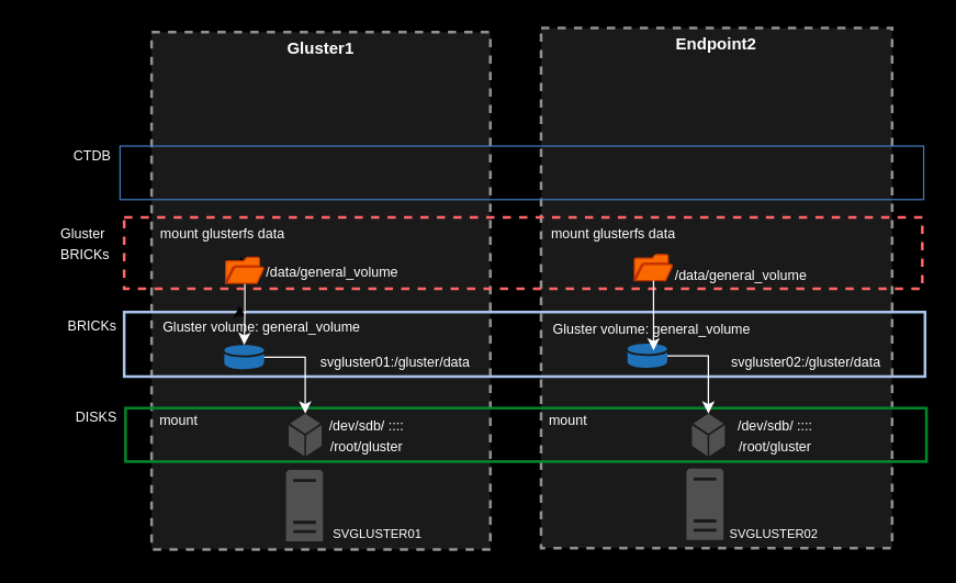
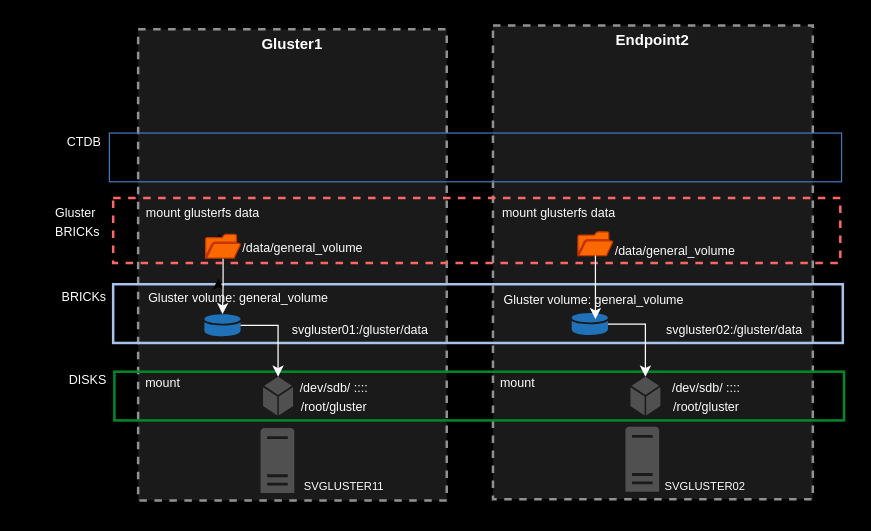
  <mxCell id="0" />
  <mxCell id="1" parent="0" />
  <mxCell id="2" value="&lt;font color=&quot;#ffffff&quot;&gt;&lt;b&gt;Gluster1&lt;/b&gt;&lt;/font&gt;" style="fontStyle=0;verticalAlign=top;align=center;spacingTop=-2;fillColor=#1A1A1A;rounded=0;whiteSpace=wrap;html=1;strokeColor=#919191;strokeWidth=2;dashed=1;container=1;collapsible=0;expand=0;recursiveResize=0;" parent="1" vertex="1"><mxGeometry x="110" y="23" width="247" height="377" as="geometry" /></mxCell>
- <mxCell id="3" value="&lt;font color=&quot;#ffffff&quot;&gt;&lt;font style=&quot;font-size: 9px;&quot;&gt;SVGLUSTER01&lt;/font&gt;&lt;br&gt;&lt;/font&gt;" style="text;html=1;strokeColor=none;fillColor=none;align=center;verticalAlign=middle;whiteSpace=wrap;rounded=0;" parent="2" vertex="1"><mxGeometry x="135" y="350" width="60" height="30" as="geometry" /></mxCell>
+ <mxCell id="3" value="&lt;font color=&quot;#ffffff&quot;&gt;&lt;font style=&quot;font-size: 9px;&quot;&gt;SVGLUSTER11&lt;/font&gt;&lt;br&gt;&lt;/font&gt;" style="text;html=1;strokeColor=none;fillColor=none;align=center;verticalAlign=middle;whiteSpace=wrap;rounded=0;" parent="2" vertex="1"><mxGeometry x="135" y="350" width="60" height="30" as="geometry" /></mxCell>
  <mxCell id="4" value="" style="sketch=0;pointerEvents=1;shadow=0;dashed=0;html=1;strokeColor=none;fillColor=#505050;labelPosition=center;verticalLabelPosition=bottom;verticalAlign=top;outlineConnect=0;align=center;shape=mxgraph.office.servers.server_generic;" parent="2" vertex="1"><mxGeometry x="98" y="319" width="27" height="52" as="geometry" /></mxCell>
  <mxCell id="5" value="&lt;font color=&quot;#ffffff&quot;&gt;&lt;font size=&quot;1&quot;&gt;Gluster volume: general_volume&lt;/font&gt;&lt;br&gt;&lt;/font&gt;" style="text;html=1;strokeColor=none;fillColor=none;align=center;verticalAlign=middle;whiteSpace=wrap;rounded=0;" parent="2" vertex="1"><mxGeometry y="200" width="161" height="30" as="geometry" /></mxCell>
  <mxCell id="6" value="&lt;font color=&quot;#ffffff&quot;&gt;&lt;font size=&quot;1&quot;&gt;svgluster01:/gluster/data&lt;/font&gt;&lt;br&gt;&lt;/font&gt;" style="text;html=1;strokeColor=none;fillColor=none;align=center;verticalAlign=middle;whiteSpace=wrap;rounded=0;" parent="2" vertex="1"><mxGeometry x="106" y="225" width="144" height="30" as="geometry" /></mxCell>
  <mxCell id="7" value="" style="sketch=0;shadow=0;dashed=0;html=1;strokeColor=none;labelPosition=center;verticalLabelPosition=bottom;verticalAlign=top;outlineConnect=0;align=center;shape=mxgraph.office.databases.database_mini_1;fillColor=#2072B8;" parent="2" vertex="1"><mxGeometry x="53" y="228" width="29" height="18" as="geometry" /></mxCell>
  <mxCell id="8" value="&lt;font color=&quot;#ffffff&quot;&gt;&lt;b&gt;Endpoint2&lt;/b&gt;&lt;/font&gt;" style="fontStyle=0;verticalAlign=top;align=center;spacingTop=-2;fillColor=#1A1A1A;rounded=0;whiteSpace=wrap;html=1;strokeColor=#919191;strokeWidth=2;dashed=1;container=1;collapsible=0;expand=0;recursiveResize=0;" parent="1" vertex="1"><mxGeometry x="394" y="20" width="256" height="379" as="geometry" /></mxCell>
  <mxCell id="9" value="" style="sketch=0;pointerEvents=1;shadow=0;dashed=0;html=1;strokeColor=none;fillColor=#505050;labelPosition=center;verticalLabelPosition=bottom;verticalAlign=top;outlineConnect=0;align=center;shape=mxgraph.office.servers.server_generic;" parent="8" vertex="1"><mxGeometry x="106" y="321" width="27" height="52" as="geometry" /></mxCell>
  <mxCell id="10" value="&lt;font color=&quot;#ffffff&quot;&gt;&lt;font style=&quot;font-size: 9px;&quot;&gt;SVGLUSTER02&lt;/font&gt;&lt;br&gt;&lt;/font&gt;" style="text;html=1;strokeColor=none;fillColor=none;align=center;verticalAlign=middle;whiteSpace=wrap;rounded=0;" parent="8" vertex="1"><mxGeometry x="140" y="353" width="60" height="30" as="geometry" /></mxCell>
  <mxCell id="11" value="" style="fontStyle=0;verticalAlign=top;align=center;spacingTop=-2;fillColor=none;rounded=0;whiteSpace=wrap;html=1;strokeColor=#A9C4EB;strokeWidth=2;container=1;collapsible=0;expand=0;recursiveResize=0;" parent="8" vertex="1"><mxGeometry x="-304" y="207" width="584" height="47" as="geometry" /></mxCell>
  <mxCell id="12" value="&lt;font color=&quot;#ffffff&quot;&gt;&lt;font size=&quot;1&quot;&gt;Gluster volume: general_volume&lt;/font&gt;&lt;br&gt;&lt;/font&gt;" style="text;html=1;strokeColor=none;fillColor=none;align=center;verticalAlign=middle;whiteSpace=wrap;rounded=0;" parent="11" vertex="1"><mxGeometry x="305" y="-3" width="160" height="30" as="geometry" /></mxCell>
  <mxCell id="13" value="&lt;font color=&quot;#ffffff&quot;&gt;&lt;font size=&quot;1&quot;&gt;svgluster02:/gluster/data&lt;/font&gt;&lt;br&gt;&lt;/font&gt;" style="text;html=1;strokeColor=none;fillColor=none;align=center;verticalAlign=middle;whiteSpace=wrap;rounded=0;" parent="11" vertex="1"><mxGeometry x="421" y="21" width="153" height="30" as="geometry" /></mxCell>
  <mxCell id="14" value="" style="sketch=0;shadow=0;dashed=0;html=1;strokeColor=none;labelPosition=center;verticalLabelPosition=bottom;verticalAlign=top;outlineConnect=0;align=center;shape=mxgraph.office.databases.database_mini_1;fillColor=#2072B8;" parent="11" vertex="1"><mxGeometry x="367" y="23" width="29" height="18" as="geometry" /></mxCell>
  <mxCell id="15" value="" style="fontStyle=0;verticalAlign=top;align=center;spacingTop=-2;fillColor=none;rounded=0;whiteSpace=wrap;html=1;strokeColor=#00882B;strokeWidth=2;container=1;collapsible=0;expand=0;recursiveResize=0;" parent="1" vertex="1"><mxGeometry x="91" y="297" width="584" height="39" as="geometry" /></mxCell>
  <mxCell id="16" value="" style="sketch=0;pointerEvents=1;shadow=0;dashed=0;html=1;strokeColor=none;fillColor=#505050;labelPosition=center;verticalLabelPosition=bottom;verticalAlign=top;outlineConnect=0;align=center;shape=mxgraph.office.concepts.node_generic;" parent="15" vertex="1"><mxGeometry x="119" y="4" width="24" height="31" as="geometry" /></mxCell>
  <mxCell id="17" value="" style="sketch=0;pointerEvents=1;shadow=0;dashed=0;html=1;strokeColor=none;fillColor=#505050;labelPosition=center;verticalLabelPosition=bottom;verticalAlign=top;outlineConnect=0;align=center;shape=mxgraph.office.concepts.node_generic;" parent="15" vertex="1"><mxGeometry x="413" y="4" width="24" height="31" as="geometry" /></mxCell>
  <mxCell id="18" value="&lt;font color=&quot;#ffffff&quot;&gt;&lt;font size=&quot;1&quot;&gt;mount&lt;/font&gt;&lt;br&gt;&lt;/font&gt;" style="text;html=1;strokeColor=none;fillColor=none;align=center;verticalAlign=middle;whiteSpace=wrap;rounded=0;" parent="15" vertex="1"><mxGeometry x="293" y="-6" width="60" height="30" as="geometry" /></mxCell>
  <mxCell id="19" value="&lt;font color=&quot;#ffffff&quot;&gt;&lt;font size=&quot;1&quot;&gt;mount&lt;/font&gt;&lt;br&gt;&lt;/font&gt;" style="text;html=1;strokeColor=none;fillColor=none;align=center;verticalAlign=middle;whiteSpace=wrap;rounded=0;" parent="15" vertex="1"><mxGeometry x="9" y="-6" width="60" height="30" as="geometry" /></mxCell>
  <mxCell id="20" value="&lt;font color=&quot;#ffffff&quot;&gt;&lt;font size=&quot;1&quot;&gt;/dev/sdb/ :::: /root/gluster&lt;/font&gt;&lt;br&gt;&lt;/font&gt;" style="text;html=1;strokeColor=none;fillColor=none;align=center;verticalAlign=middle;whiteSpace=wrap;rounded=0;" parent="15" vertex="1"><mxGeometry x="146" y="5" width="60" height="30" as="geometry" /></mxCell>
  <mxCell id="21" value="&lt;font color=&quot;#ffffff&quot;&gt;&lt;font size=&quot;1&quot;&gt;/dev/sdb/ :::: /root/gluster&lt;/font&gt;&lt;br&gt;&lt;/font&gt;" style="text;html=1;strokeColor=none;fillColor=none;align=center;verticalAlign=middle;whiteSpace=wrap;rounded=0;" parent="15" vertex="1"><mxGeometry x="444" y="4.5" width="60" height="30" as="geometry" /></mxCell>
  <mxCell id="22" value="&lt;font color=&quot;#ffffff&quot;&gt;&lt;font size=&quot;1&quot;&gt;CTDB&lt;/font&gt;&lt;br&gt;&lt;/font&gt;" style="text;html=1;strokeColor=none;fillColor=none;align=center;verticalAlign=middle;whiteSpace=wrap;rounded=0;" parent="1" vertex="1"><mxGeometry x="20" y="98" width="94" height="30" as="geometry" /></mxCell>
  <mxCell id="23" value="" style="edgeStyle=orthogonalEdgeStyle;rounded=0;orthogonalLoop=1;jettySize=auto;html=1;strokeColor=#FFFFFF;" parent="1" source="7" target="16" edge="1"><mxGeometry relative="1" as="geometry" /></mxCell>
  <mxCell id="24" value="" style="edgeStyle=orthogonalEdgeStyle;rounded=0;orthogonalLoop=1;jettySize=auto;html=1;strokeColor=#FFFFFF;" parent="1" source="14" target="17" edge="1"><mxGeometry relative="1" as="geometry" /></mxCell>
  <mxCell id="25" value="" style="fontStyle=0;verticalAlign=top;align=center;spacingTop=-2;fillColor=none;rounded=0;whiteSpace=wrap;html=1;strokeColor=#FF6666;strokeWidth=2;dashed=1;container=1;collapsible=0;expand=0;recursiveResize=0;" parent="1" vertex="1"><mxGeometry x="90" y="158" width="582" height="52" as="geometry" /></mxCell>
  <mxCell id="26" value="&lt;font color=&quot;#ffffff&quot;&gt;&lt;font size=&quot;1&quot;&gt;mount glusterfs data&lt;/font&gt;&lt;br&gt;&lt;/font&gt;" style="text;html=1;strokeColor=none;fillColor=none;align=center;verticalAlign=middle;whiteSpace=wrap;rounded=0;" parent="25" vertex="1"><mxGeometry x="11" y="-3" width="122" height="30" as="geometry" /></mxCell>
  <mxCell id="27" value="&lt;font color=&quot;#ffffff&quot;&gt;&lt;font size=&quot;1&quot;&gt;mount glusterfs data&lt;/font&gt;&lt;br&gt;&lt;/font&gt;" style="text;html=1;strokeColor=none;fillColor=none;align=center;verticalAlign=middle;whiteSpace=wrap;rounded=0;" parent="25" vertex="1"><mxGeometry x="296" y="-3" width="122" height="30" as="geometry" /></mxCell>
  <mxCell id="28" value="&lt;font color=&quot;#ffffff&quot;&gt;&lt;font size=&quot;1&quot;&gt;/data/general_volume&lt;/font&gt;&lt;br&gt;&lt;/font&gt;" style="text;html=1;strokeColor=none;fillColor=none;align=center;verticalAlign=middle;whiteSpace=wrap;rounded=0;" parent="25" vertex="1"><mxGeometry x="91" y="25" width="122" height="30" as="geometry" /></mxCell>
  <mxCell id="29" value="&lt;font color=&quot;#ffffff&quot;&gt;&lt;font size=&quot;1&quot;&gt;/data/general_volume&lt;/font&gt;&lt;br&gt;&lt;/font&gt;" style="text;html=1;strokeColor=none;fillColor=none;align=center;verticalAlign=middle;whiteSpace=wrap;rounded=0;" parent="25" vertex="1"><mxGeometry x="389" y="27" width="122" height="30" as="geometry" /></mxCell>
  <mxCell id="30" value="" style="sketch=0;pointerEvents=1;shadow=0;dashed=0;html=1;strokeColor=#C73500;fillColor=#fa6800;labelPosition=center;verticalLabelPosition=bottom;verticalAlign=top;outlineConnect=0;align=center;shape=mxgraph.office.concepts.folder_open;fontColor=#000000;" parent="25" vertex="1"><mxGeometry x="372" y="27" width="28" height="19" as="geometry" /></mxCell>
  <mxCell id="31" value="&lt;font color=&quot;#ffffff&quot;&gt;&lt;font size=&quot;1&quot;&gt;BRICKs&lt;/font&gt;&lt;br&gt;&lt;/font&gt;" style="text;html=1;strokeColor=none;fillColor=none;align=center;verticalAlign=middle;whiteSpace=wrap;rounded=0;" parent="1" vertex="1"><mxGeometry x="42" y="226" width="50" height="22" as="geometry" /></mxCell>
  <mxCell id="32" value="" style="edgeStyle=orthogonalEdgeStyle;rounded=0;orthogonalLoop=1;jettySize=auto;html=1;entryX=0.399;entryY=-0.02;entryDx=0;entryDy=0;entryPerimeter=0;" parent="1" source="35" target="5" edge="1"><mxGeometry relative="1" as="geometry"><mxPoint x="177.5" y="202" as="sourcePoint" /></mxGeometry></mxCell>
  <mxCell id="33" value="" style="edgeStyle=orthogonalEdgeStyle;rounded=0;orthogonalLoop=1;jettySize=auto;html=1;entryX=0.399;entryY=-0.02;entryDx=0;entryDy=0;entryPerimeter=0;" parent="1" target="35" edge="1"><mxGeometry relative="1" as="geometry"><mxPoint x="177.5" y="202" as="sourcePoint" /><mxPoint x="178" y="223" as="targetPoint" /></mxGeometry></mxCell>
  <mxCell id="34" value="" style="edgeStyle=orthogonalEdgeStyle;rounded=0;orthogonalLoop=1;jettySize=auto;html=1;strokeColor=#FAFAFA;" parent="1" source="35" target="7" edge="1"><mxGeometry relative="1" as="geometry" /></mxCell>
  <mxCell id="35" value="" style="sketch=0;pointerEvents=1;shadow=0;dashed=0;html=1;strokeColor=#C73500;fillColor=#fa6800;labelPosition=center;verticalLabelPosition=bottom;verticalAlign=top;outlineConnect=0;align=center;shape=mxgraph.office.concepts.folder_open;fontColor=#000000;" parent="1" vertex="1"><mxGeometry x="164" y="187" width="28" height="19" as="geometry" /></mxCell>
  <mxCell id="36" value="" style="edgeStyle=orthogonalEdgeStyle;rounded=0;orthogonalLoop=1;jettySize=auto;html=1;strokeColor=#FCFCFC;" parent="1" source="30" edge="1"><mxGeometry relative="1" as="geometry"><mxPoint x="476" y="255" as="targetPoint" /></mxGeometry></mxCell>
  <mxCell id="37" value="" style="fontStyle=0;verticalAlign=top;align=center;spacingTop=-2;fillColor=none;rounded=0;whiteSpace=wrap;html=1;strokeColor=#4376BB;strokeWidth=1;dashed=0;container=1;collapsible=0;expand=0;recursiveResize=0;" parent="1" vertex="1"><mxGeometry x="87" y="106" width="586" height="39" as="geometry" /></mxCell>
  <mxCell id="38" value="&lt;div style=&quot;text-align: left;&quot;&gt;&lt;span style=&quot;font-size: x-small; color: rgb(255, 255, 255); background-color: initial;&quot;&gt;Gluster BRICKs&amp;nbsp;&lt;/span&gt;&lt;/div&gt;" style="text;html=1;strokeColor=none;fillColor=none;align=center;verticalAlign=middle;whiteSpace=wrap;rounded=0;" parent="1" vertex="1"><mxGeometry x="43" y="162" width="44" height="30" as="geometry" /></mxCell>
  <mxCell id="39" value="&lt;font color=&quot;#ffffff&quot;&gt;&lt;font size=&quot;1&quot;&gt;DISKS&lt;/font&gt;&lt;br&gt;&lt;/font&gt;" style="text;html=1;strokeColor=none;fillColor=none;align=center;verticalAlign=middle;whiteSpace=wrap;rounded=0;" parent="1" vertex="1"><mxGeometry x="45" y="292" width="50" height="22" as="geometry" /></mxCell>
